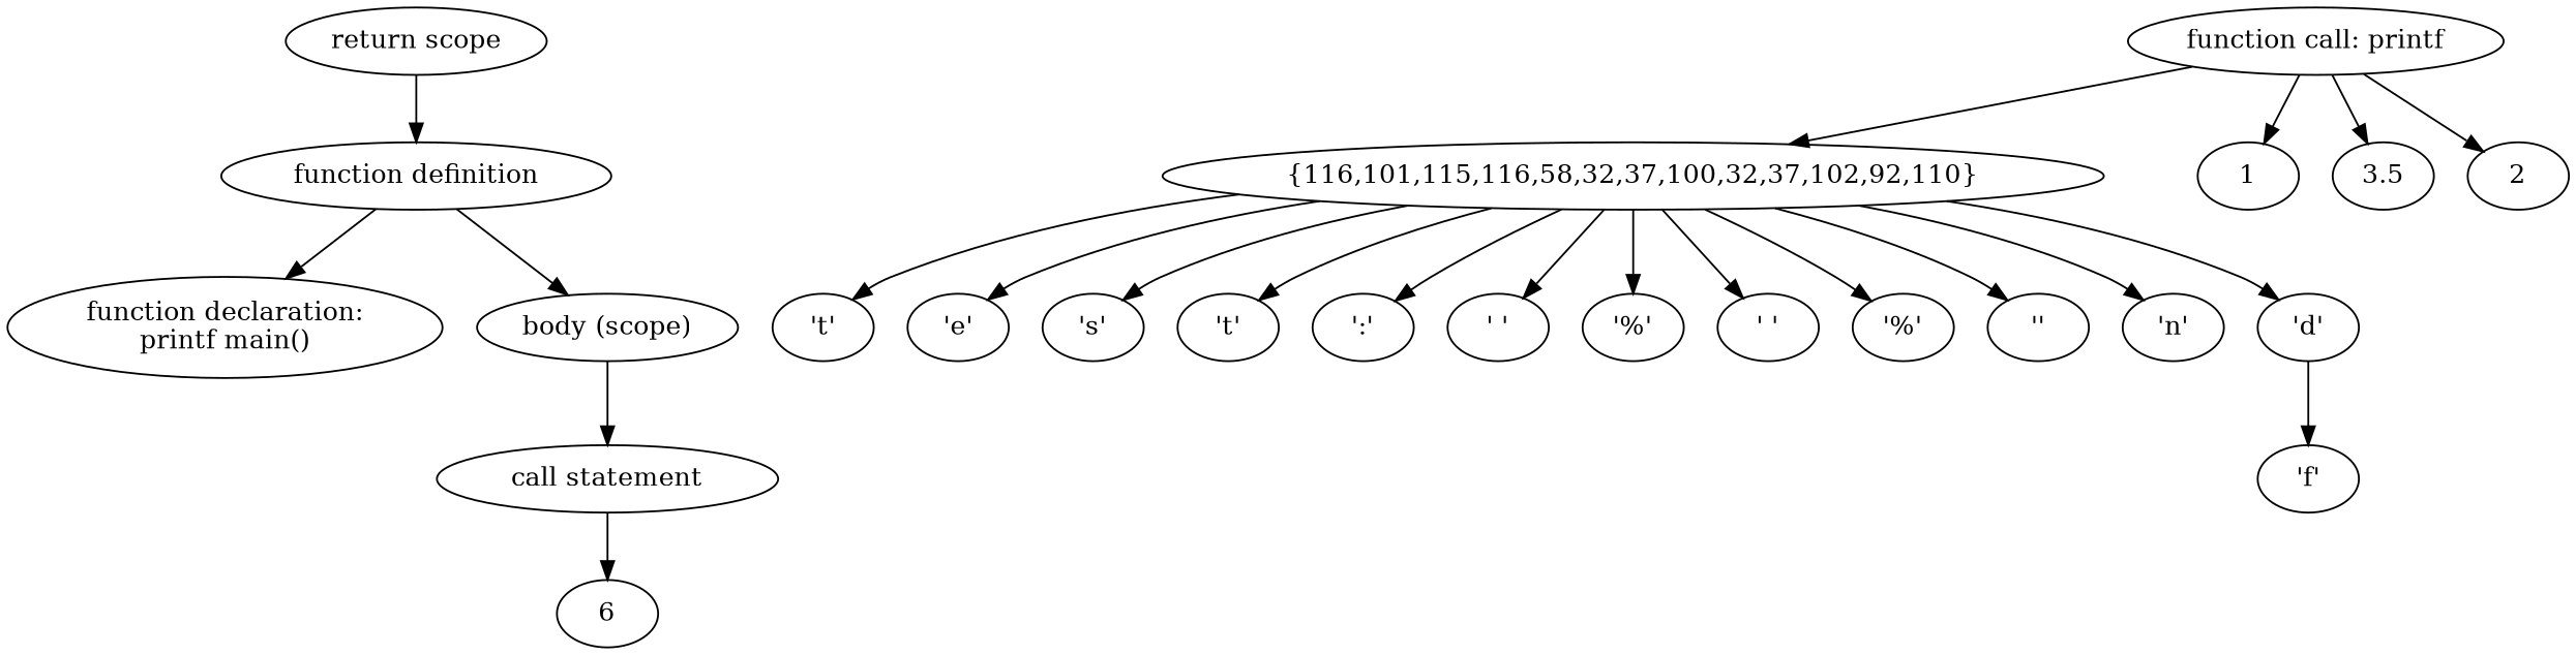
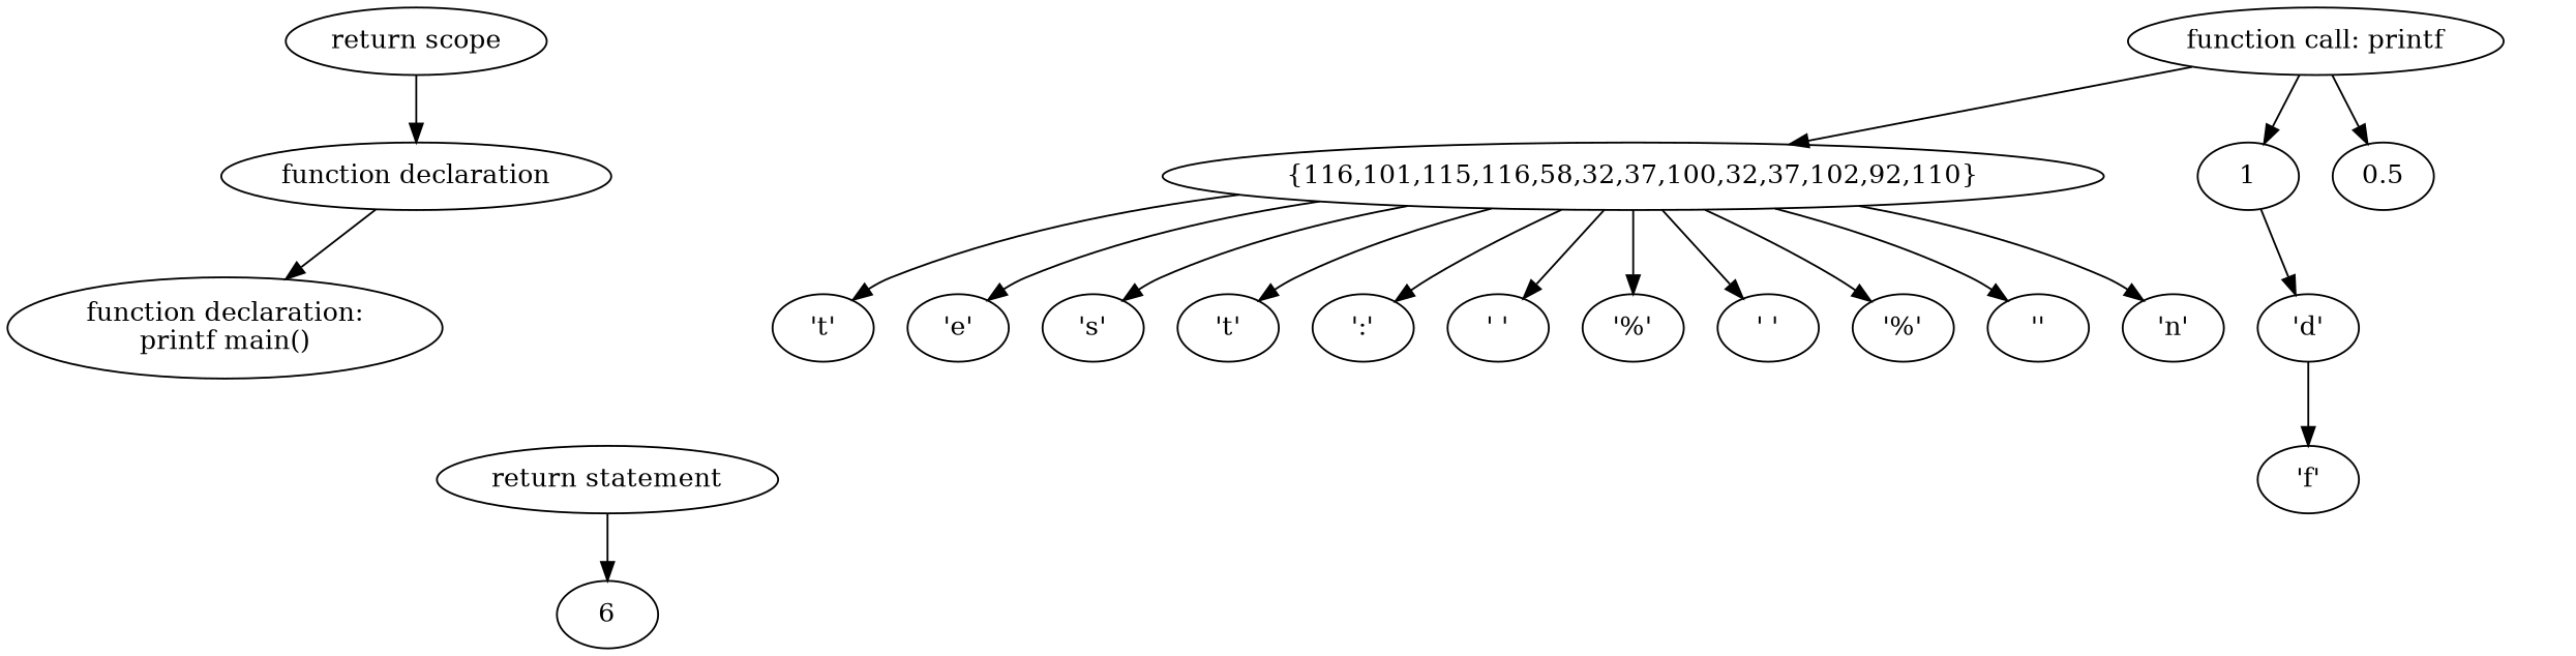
  digraph {
    n1 [label="function declaration:\nprintf main()"]
-   n2 [label="function definition"]
-   n3 [label="body (scope)"]
-   n4 [label="call statement"]
+   n2 [label="function declaration"]
+   n4 [label="return statement"]
    n5 [label="'t'"]
    n6 [label="{116,101,115,116,58,32,37,100,32,37,102,92,110}"]
    n7 [label="'e'"]
    n8 [label="'s'"]
    n9 [label="'t'"]
    n10 [label="':'"]
    n11 [label="' '"]
    n12 [label="'%'"]
    n13 [label="'d'"]
    n14 [label="' '"]
    n15 [label="'%'"]
    n16 [label="'\'"]
    n17 [label="'n'"]
    n18 [label="'f'"]
    n19 [label="function call: printf"]
    n20 [label=1]
-   n21 [label=3.5]
-   n22 [label=2]
+   n21 [label=0.5]
    n23 [label=6]
    n24 [label="return scope"]
    n2 -> n1
-   n2 -> n3
-   n3 -> n4
    n4 -> n23
    n6 -> n5
    n6 -> n7
    n6 -> n8
    n6 -> n9
    n6 -> n10
    n6 -> n11
    n6 -> n12
-   n6 -> n13
+   n20 -> n13
    n6 -> n14
    n6 -> n15
    n6 -> n16
    n6 -> n17
    n13 -> n18
    n19 -> n6
    n19 -> n20
    n19 -> n21
-   n19 -> n22
    n24 -> n2
  }
